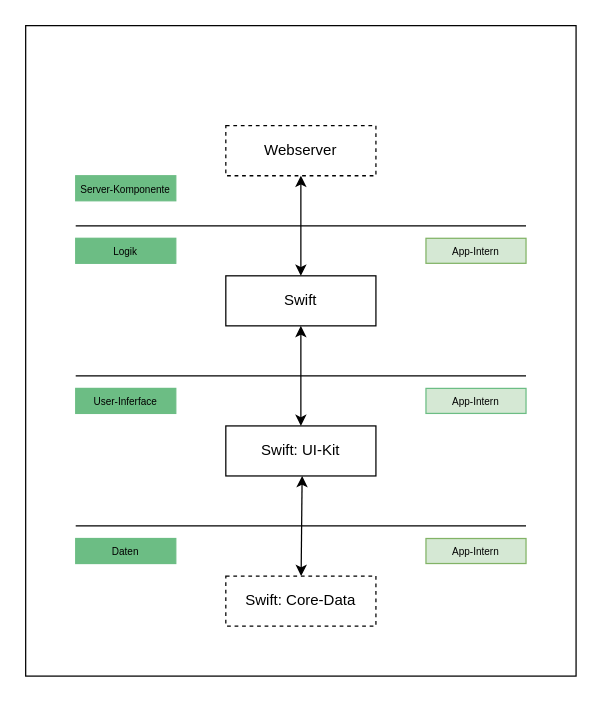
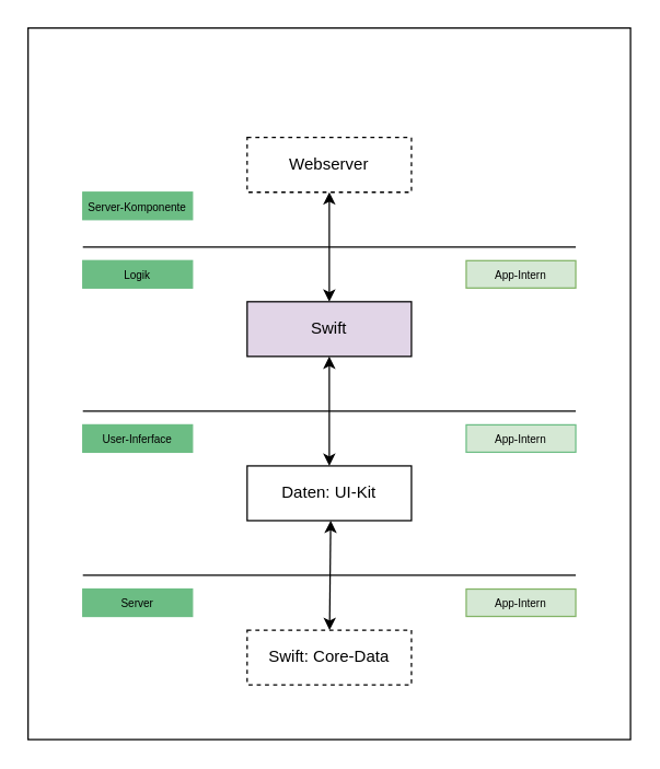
  <mxCell id="0" />
  <mxCell id="1" parent="0" />
  <mxCell id="2" value="" style="rounded=0;whiteSpace=wrap;html=1;fillColor=none;" parent="1" vertex="1"><mxGeometry x="20" y="20" width="440" height="520" as="geometry" /></mxCell>
  <mxCell id="3" value="" style="endArrow=none;html=1;" parent="1" edge="1"><mxGeometry width="50" height="50" relative="1" as="geometry"><mxPoint x="60" y="180" as="sourcePoint" /><mxPoint x="420" y="180" as="targetPoint" /></mxGeometry></mxCell>
  <mxCell id="4" value="Webserver" style="rounded=0;whiteSpace=wrap;html=1;dashed=1;" parent="1" vertex="1"><mxGeometry x="180" y="100" width="120" height="40" as="geometry" /></mxCell>
- <mxCell id="5" value="Swift" style="rounded=0;whiteSpace=wrap;html=1;" parent="1" vertex="1"><mxGeometry x="180" y="220" width="120" height="40" as="geometry" /></mxCell>
+ <mxCell id="5" value="Swift" style="rounded=0;whiteSpace=wrap;html=1;fillColor=#e1d5e7;" parent="1" vertex="1"><mxGeometry x="180" y="220" width="120" height="40" as="geometry" /></mxCell>
  <mxCell id="6" value="&lt;font style=&quot;font-size: 8px&quot;&gt;Server-Komponente&lt;/font&gt;" style="rounded=0;whiteSpace=wrap;html=1;fillColor=#6CBD84;strokeColor=#6CBD84;" parent="1" vertex="1"><mxGeometry x="60" y="140" width="80" height="20" as="geometry" /></mxCell>
  <mxCell id="7" value="&lt;font style=&quot;font-size: 8px&quot;&gt;App-Intern&lt;/font&gt;" style="rounded=0;whiteSpace=wrap;html=1;fillColor=#d5e8d4;strokeColor=#82b366;" parent="1" vertex="1"><mxGeometry x="340" y="190" width="80" height="20" as="geometry" /></mxCell>
  <mxCell id="8" value="" style="endArrow=none;html=1;" parent="1" edge="1"><mxGeometry width="50" height="50" relative="1" as="geometry"><mxPoint x="60" y="300" as="sourcePoint" /><mxPoint x="420" y="300" as="targetPoint" /></mxGeometry></mxCell>
  <mxCell id="9" value="&lt;font style=&quot;font-size: 8px&quot;&gt;App-Intern&lt;/font&gt;" style="rounded=0;whiteSpace=wrap;html=1;fillColor=#d5e8d4;strokeColor=#6CBD84;" parent="1" vertex="1"><mxGeometry x="340" y="310" width="80" height="20" as="geometry" /></mxCell>
- <mxCell id="10" value="Swift: UI-Kit" style="rounded=0;whiteSpace=wrap;html=1;" parent="1" vertex="1"><mxGeometry x="180" y="340" width="120" height="40" as="geometry" /></mxCell>
+ <mxCell id="10" value="Daten: UI-Kit" style="rounded=0;whiteSpace=wrap;html=1;" parent="1" vertex="1"><mxGeometry x="180" y="340" width="120" height="40" as="geometry" /></mxCell>
  <mxCell id="11" value="&lt;font style=&quot;font-size: 8px&quot;&gt;Logik&lt;/font&gt;" style="rounded=0;whiteSpace=wrap;html=1;fillColor=#6CBD84;strokeColor=#6CBD84;" parent="1" vertex="1"><mxGeometry x="60" y="190" width="80" height="20" as="geometry" /></mxCell>
- <mxCell id="12" value="&lt;font style=&quot;font-size: 8px&quot;&gt;Daten&lt;/font&gt;" style="rounded=0;whiteSpace=wrap;html=1;fillColor=#6CBD84;strokeColor=#6CBD84;" parent="1" vertex="1"><mxGeometry x="60" y="430" width="80" height="20" as="geometry" /></mxCell>
+ <mxCell id="12" value="&lt;font style=&quot;font-size: 8px&quot;&gt;Server&lt;/font&gt;" style="rounded=0;whiteSpace=wrap;html=1;fillColor=#6CBD84;strokeColor=#6CBD84;" parent="1" vertex="1"><mxGeometry x="60" y="430" width="80" height="20" as="geometry" /></mxCell>
  <mxCell id="13" value="" style="endArrow=none;html=1;" parent="1" edge="1"><mxGeometry width="50" height="50" relative="1" as="geometry"><mxPoint x="60" y="420" as="sourcePoint" /><mxPoint x="420" y="420" as="targetPoint" /></mxGeometry></mxCell>
  <mxCell id="14" value="&lt;font style=&quot;font-size: 8px&quot;&gt;User-Inferface&lt;/font&gt;" style="rounded=0;whiteSpace=wrap;html=1;fillColor=#6CBD84;strokeColor=#6CBD84;" parent="1" vertex="1"><mxGeometry x="60" y="310" width="80" height="20" as="geometry" /></mxCell>
  <mxCell id="15" value="Swift: Core-Data" style="rounded=0;whiteSpace=wrap;html=1;dashed=1;" parent="1" vertex="1"><mxGeometry x="180" y="460" width="120" height="40" as="geometry" /></mxCell>
  <mxCell id="16" value="&lt;font style=&quot;font-size: 8px&quot;&gt;App-Intern&lt;/font&gt;" style="rounded=0;whiteSpace=wrap;html=1;fillColor=#d5e8d4;strokeColor=#82b366;" parent="1" vertex="1"><mxGeometry x="340" y="430" width="80" height="20" as="geometry" /></mxCell>
  <mxCell id="17" value="" style="endArrow=classic;startArrow=classic;html=1;entryX=0.5;entryY=1;entryDx=0;entryDy=0;" parent="1" target="4" edge="1"><mxGeometry width="50" height="50" relative="1" as="geometry"><mxPoint x="240" y="220" as="sourcePoint" /><mxPoint x="290" y="280" as="targetPoint" /></mxGeometry></mxCell>
  <mxCell id="18" value="" style="endArrow=classic;startArrow=classic;html=1;exitX=0.5;exitY=0;exitDx=0;exitDy=0;" parent="1" source="10" edge="1"><mxGeometry width="50" height="50" relative="1" as="geometry"><mxPoint x="250" y="230" as="sourcePoint" /><mxPoint x="240" y="260" as="targetPoint" /></mxGeometry></mxCell>
  <mxCell id="19" value="" style="endArrow=classic;startArrow=classic;html=1;" parent="1" source="15" edge="1"><mxGeometry width="50" height="50" relative="1" as="geometry"><mxPoint x="250" y="350" as="sourcePoint" /><mxPoint x="241" y="380" as="targetPoint" /></mxGeometry></mxCell>
